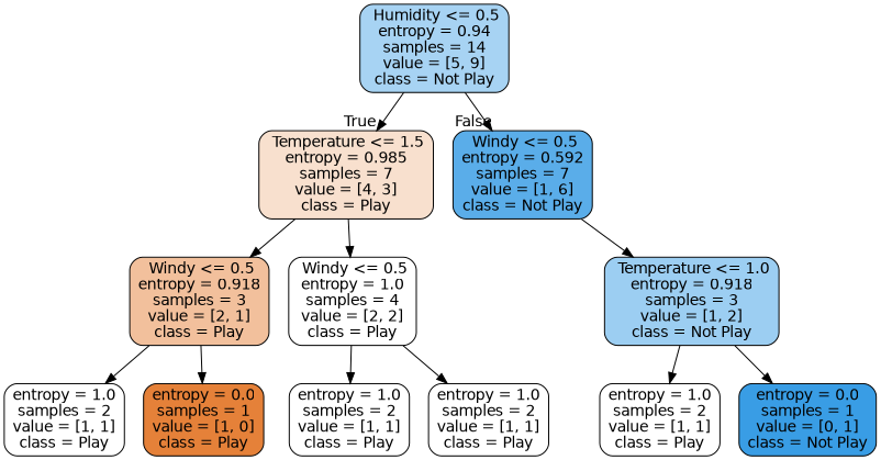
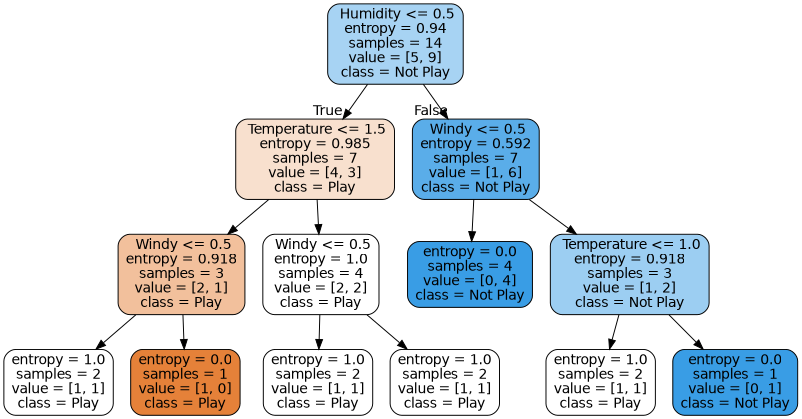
  digraph {
    node [color=black fillcolor="#ffffff" fontname=helvetica shape=box style="filled, rounded"]
    edge [fontname=helvetica]
    n1 [fillcolor="#a7d3f3" label=" Humidity <= 0.5\nentropy = 0.94\nsamples = 14\nvalue = [5, 9]\nclass = Not Play"]
    n2 [fillcolor="#f8e0ce" label=" Temperature <= 1.5\nentropy = 0.985\nsamples = 7\nvalue = [4, 3]\nclass = Play"]
    n3 [fillcolor="#5aade9" label=" Windy <= 0.5\nentropy = 0.592\nsamples = 7\nvalue = [1, 6]\nclass = Not Play"]
    n4 [fillcolor="#f2c09c" label=" Windy <= 0.5\nentropy = 0.918\nsamples = 3\nvalue = [2, 1]\nclass = Play"]
    n5 [label=" Windy <= 0.5\nentropy = 1.0\nsamples = 4\nvalue = [2, 2]\nclass = Play"]
    n6 [label="entropy = 1.0\nsamples = 2\nvalue = [1, 1]\nclass = Play"]
    n7 [fillcolor="#e58139" label="entropy = 0.0\nsamples = 1\nvalue = [1, 0]\nclass = Play"]
    n8 [label="entropy = 1.0\nsamples = 2\nvalue = [1, 1]\nclass = Play"]
    n9 [label="entropy = 1.0\nsamples = 2\nvalue = [1, 1]\nclass = Play"]
+   n10 [fillcolor="#399de5" label="entropy = 0.0\nsamples = 4\nvalue = [0, 4]\nclass = Not Play"]
    n11 [fillcolor="#9ccef2" label=" Temperature <= 1.0\nentropy = 0.918\nsamples = 3\nvalue = [1, 2]\nclass = Not Play"]
    n12 [label="entropy = 1.0\nsamples = 2\nvalue = [1, 1]\nclass = Play"]
    n13 [fillcolor="#399de5" label="entropy = 0.0\nsamples = 1\nvalue = [0, 1]\nclass = Not Play"]
    n1 -> n2 [headlabel=True labelangle=45 labeldistance=2.5]
    n1 -> n3 [headlabel=False labelangle=-45 labeldistance=2.5]
    n2 -> n4
    n2 -> n5
+   n3 -> n10
    n3 -> n11
    n4 -> n6
    n4 -> n7
    n5 -> n8
    n5 -> n9
    n11 -> n12
    n11 -> n13
  }
